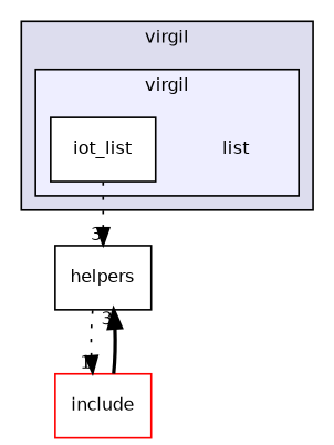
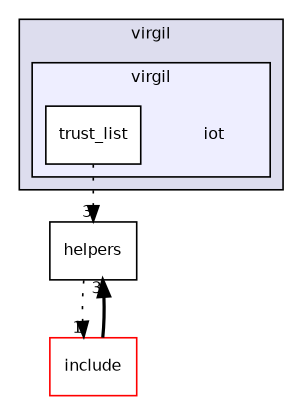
  digraph {
    compound=true
    node [fontname=Helvetica fontsize=10 shape=box color=black fillcolor=white style=filled]
    edge [headlabel=3 labeldistance=1.5 labelfontname=Helvetica labelfontsize=10 style=dotted]
-   n1 [label=list shape=plaintext color="" fillcolor="" style=""]
-   n2 [label=iot_list]
+   n1 [label=iot shape=plaintext color="" fillcolor="" style=""]
+   n2 [label=trust_list]
    n3 [label=helpers]
    n4 [color=red label=include]
    subgraph cluster_1 {
      bgcolor="#ddddee"
      fontname=Helvetica
      fontsize=10
      label=virgil
      pencolor=black
      subgraph cluster_2 {
        bgcolor="#eeeeff"
        fontname=Helvetica
        fontsize=10
        label=virgil
        pencolor=black
        n1
        n2
      }
    }
    n2 -> n3
    n3 -> n4 [headlabel=1]
    n4 -> n3 [style=bold]
  }
